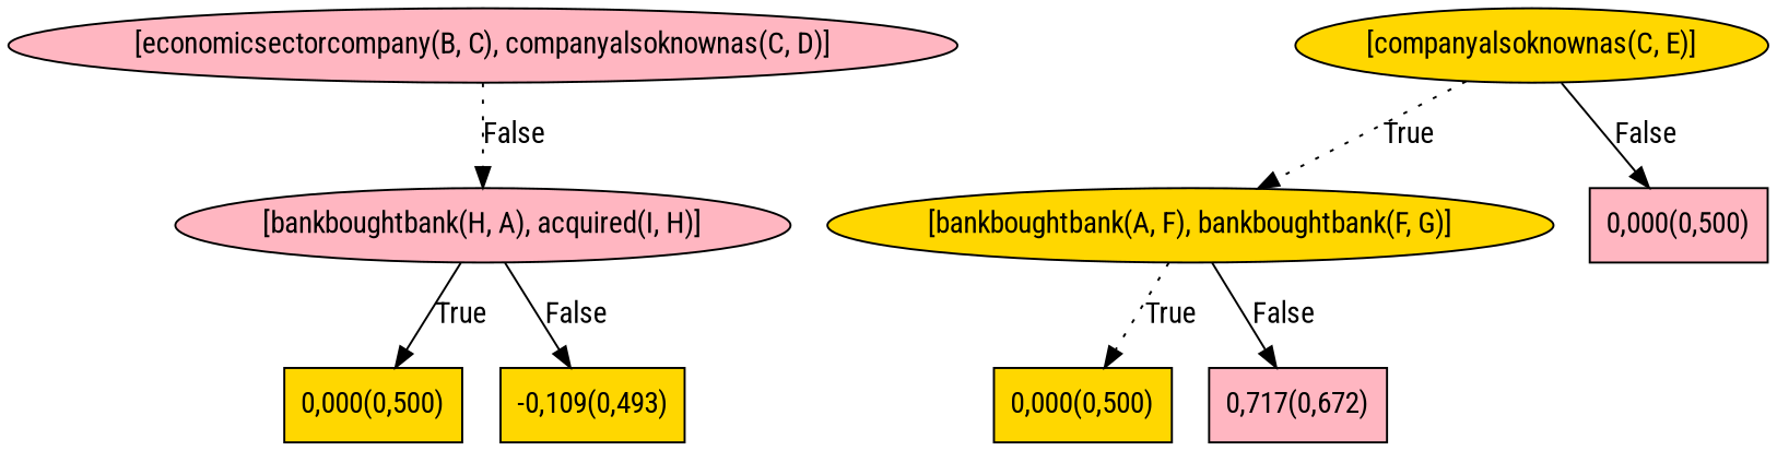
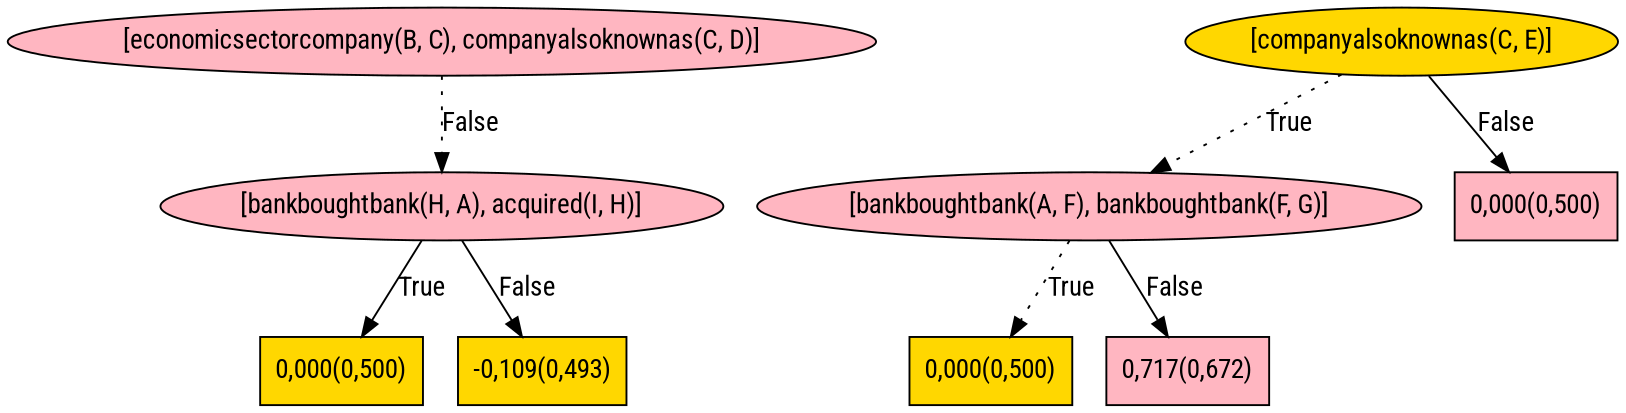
  digraph {
    fontname="Roboto Condensed"
    node [fillcolor=lightpink fontname="Roboto Condensed" style=filled shape=box]
    edge [fontname="Roboto Condensed" style=solid]
    n1 [label="[economicsectorcompany(B, C), companyalsoknownas(C, D)]" shape=""]
    n2 [label="[bankboughtbank(H, A), acquired(I, H)]" shape=""]
    n3 [fillcolor=gold label="[companyalsoknownas(C, E)]" shape=""]
-   n4 [fillcolor=gold label="[bankboughtbank(A, F), bankboughtbank(F, G)]" shape=""]
+   n4 [label="[bankboughtbank(A, F), bankboughtbank(F, G)]" shape=""]
    n5 [label="0,000(0,500)"]
    n6 [fillcolor=gold label="0,000(0,500)"]
    n7 [fillcolor=gold label="-0,109(0,493)"]
    n8 [fillcolor=gold label="0,000(0,500)"]
    n9 [label="0,717(0,672)"]
    n1 -> n2 [label=False style=dotted]
    n2 -> n6 [label=True]
    n2 -> n7 [label=False]
    n3 -> n4 [label=True style=dotted]
    n3 -> n5 [label=False]
    n4 -> n8 [label=True style=dotted]
    n4 -> n9 [label=False]
  }
